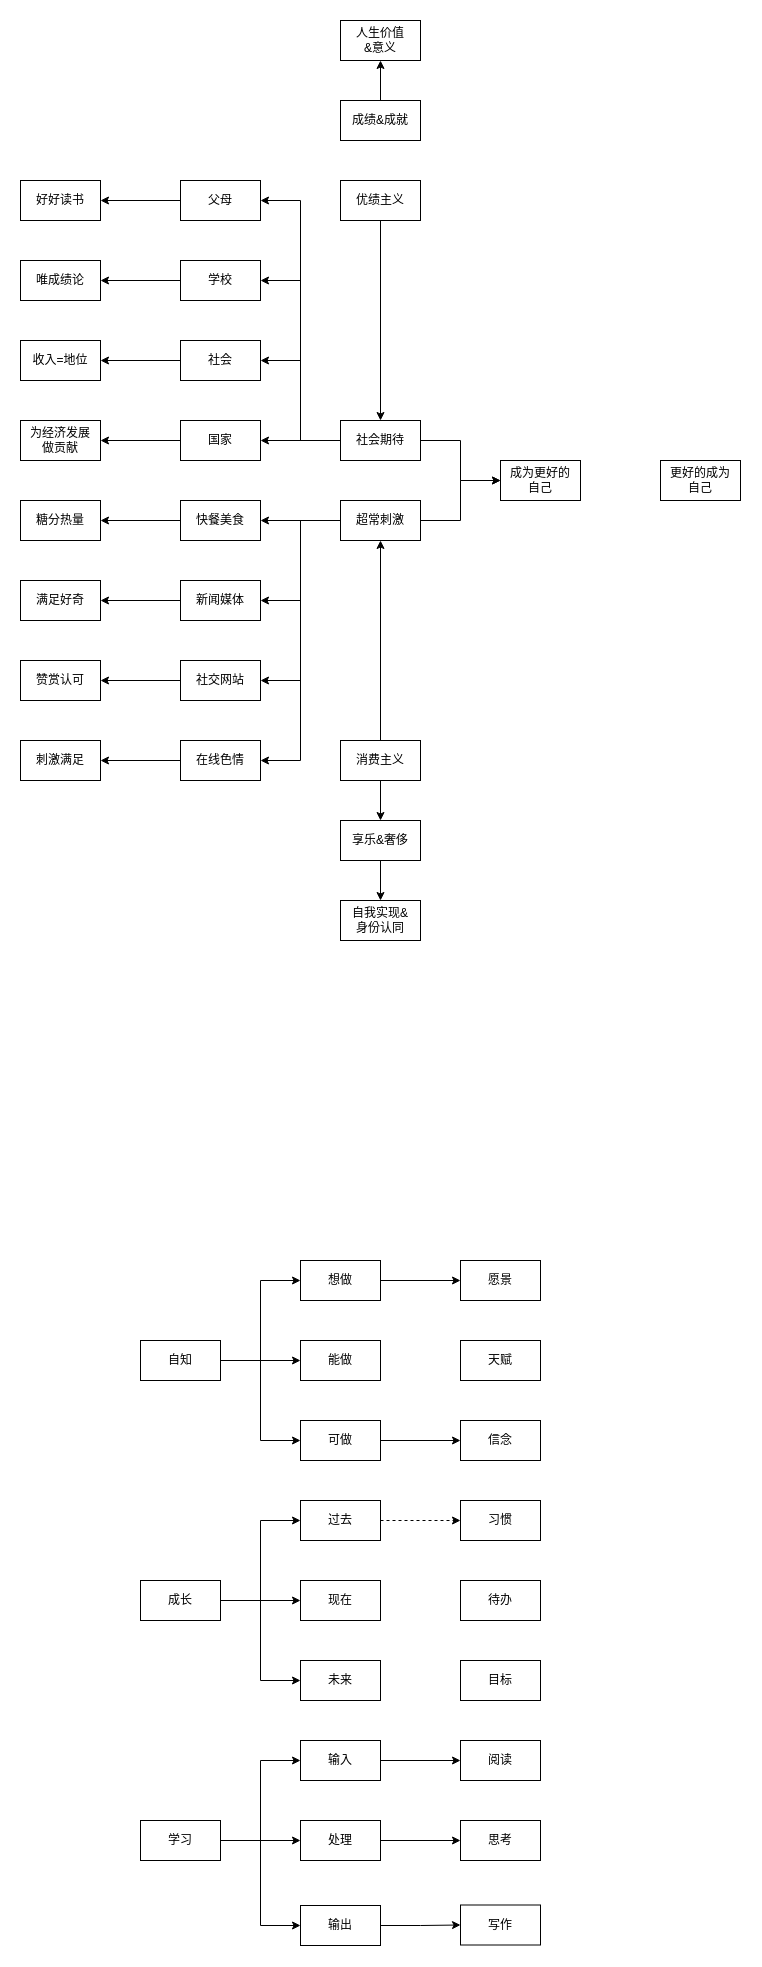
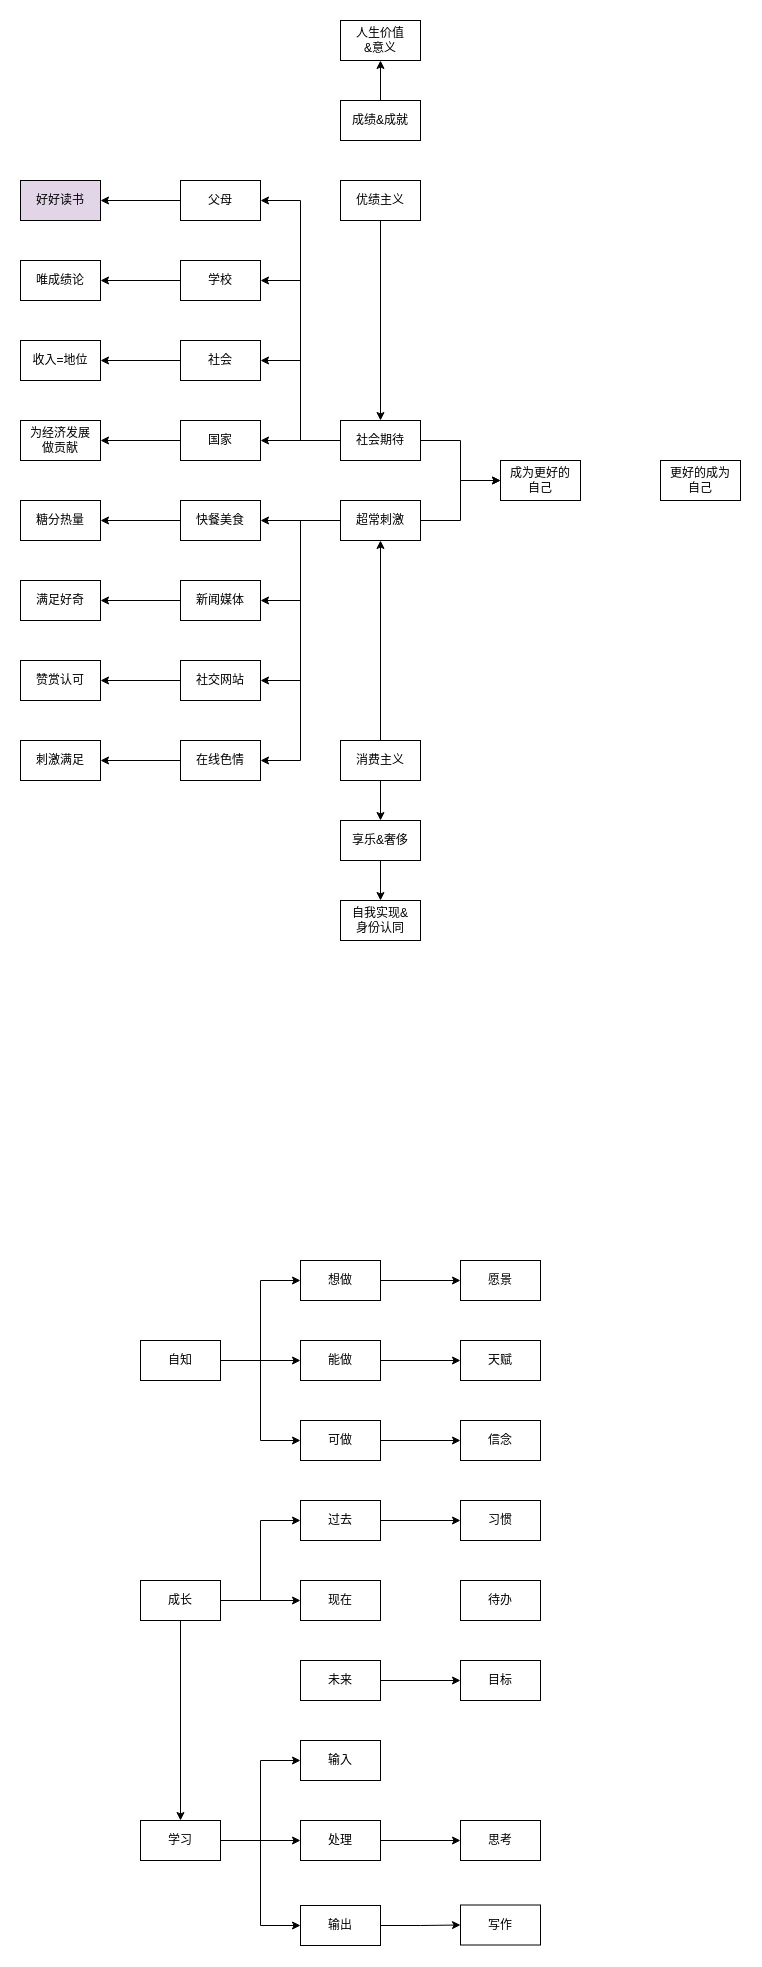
  <mxCell id="0" />
  <mxCell id="1" parent="0" />
  <mxCell id="2" style="edgeStyle=orthogonalEdgeStyle;rounded=0;orthogonalLoop=1;jettySize=auto;html=1;entryX=0;entryY=0.5;entryDx=0;entryDy=0;" parent="1" source="5" target="7" edge="1"><mxGeometry relative="1" as="geometry" /></mxCell>
  <mxCell id="3" style="edgeStyle=orthogonalEdgeStyle;rounded=0;orthogonalLoop=1;jettySize=auto;html=1;" parent="1" source="5" target="10" edge="1"><mxGeometry relative="1" as="geometry" /></mxCell>
- <mxCell id="4" style="edgeStyle=orthogonalEdgeStyle;rounded=0;orthogonalLoop=1;jettySize=auto;html=1;entryX=0;entryY=0.5;entryDx=0;entryDy=0;" parent="1" source="5" target="9" edge="1"><mxGeometry relative="1" as="geometry" /></mxCell>
+ <mxCell id="4" style="edgeStyle=orthogonalEdgeStyle;rounded=0;orthogonalLoop=1;jettySize=auto;html=1;" parent="1" source="5" target="17" edge="1"><mxGeometry relative="1" as="geometry" /></mxCell>
  <mxCell id="5" value="成长" style="rounded=0;whiteSpace=wrap;html=1;" parent="1" vertex="1"><mxGeometry x="140" y="1580" width="80" height="40" as="geometry" /></mxCell>
- <mxCell id="6" style="edgeStyle=orthogonalEdgeStyle;rounded=0;orthogonalLoop=1;jettySize=auto;html=1;entryX=0;entryY=0.5;entryDx=0;entryDy=0;dashed=1;" parent="1" source="7" target="11" edge="1"><mxGeometry relative="1" as="geometry" /></mxCell>
+ <mxCell id="6" style="edgeStyle=orthogonalEdgeStyle;rounded=0;orthogonalLoop=1;jettySize=auto;html=1;entryX=0;entryY=0.5;entryDx=0;entryDy=0;" parent="1" source="7" target="11" edge="1"><mxGeometry relative="1" as="geometry" /></mxCell>
  <mxCell id="7" value="过去" style="rounded=0;whiteSpace=wrap;html=1;" parent="1" vertex="1"><mxGeometry x="300" y="1500" width="80" height="40" as="geometry" /></mxCell>
+ <mxCell id="8" style="edgeStyle=orthogonalEdgeStyle;rounded=0;orthogonalLoop=1;jettySize=auto;html=1;" parent="1" source="9" target="13" edge="1"><mxGeometry relative="1" as="geometry" /></mxCell>
  <mxCell id="9" value="未来" style="rounded=0;whiteSpace=wrap;html=1;" parent="1" vertex="1"><mxGeometry x="300" y="1660" width="80" height="40" as="geometry" /></mxCell>
  <mxCell id="10" value="现在" style="rounded=0;whiteSpace=wrap;html=1;" parent="1" vertex="1"><mxGeometry x="300" y="1580" width="80" height="40" as="geometry" /></mxCell>
  <mxCell id="11" value="习惯" style="rounded=0;whiteSpace=wrap;html=1;" parent="1" vertex="1"><mxGeometry x="460" y="1500" width="80" height="40" as="geometry" /></mxCell>
  <mxCell id="12" value="待办" style="rounded=0;whiteSpace=wrap;html=1;" parent="1" vertex="1"><mxGeometry x="460" y="1580" width="80" height="40" as="geometry" /></mxCell>
  <mxCell id="13" value="目标" style="rounded=0;whiteSpace=wrap;html=1;" parent="1" vertex="1"><mxGeometry x="460" y="1660" width="80" height="40" as="geometry" /></mxCell>
  <mxCell id="14" style="edgeStyle=orthogonalEdgeStyle;rounded=0;orthogonalLoop=1;jettySize=auto;html=1;entryX=0;entryY=0.5;entryDx=0;entryDy=0;" parent="1" source="17" target="19" edge="1"><mxGeometry relative="1" as="geometry" /></mxCell>
  <mxCell id="15" style="edgeStyle=orthogonalEdgeStyle;rounded=0;orthogonalLoop=1;jettySize=auto;html=1;" parent="1" source="17" target="21" edge="1"><mxGeometry relative="1" as="geometry" /></mxCell>
  <mxCell id="16" style="edgeStyle=orthogonalEdgeStyle;rounded=0;orthogonalLoop=1;jettySize=auto;html=1;entryX=0;entryY=0.5;entryDx=0;entryDy=0;" parent="1" source="17" target="23" edge="1"><mxGeometry relative="1" as="geometry" /></mxCell>
  <mxCell id="17" value="学习" style="rounded=0;whiteSpace=wrap;html=1;" parent="1" vertex="1"><mxGeometry x="140" y="1820" width="80" height="40" as="geometry" /></mxCell>
- <mxCell id="18" style="edgeStyle=orthogonalEdgeStyle;rounded=0;orthogonalLoop=1;jettySize=auto;html=1;entryX=0;entryY=0.5;entryDx=0;entryDy=0;" parent="1" source="19" target="24" edge="1"><mxGeometry relative="1" as="geometry" /></mxCell>
  <mxCell id="19" value="输入" style="rounded=0;whiteSpace=wrap;html=1;" parent="1" vertex="1"><mxGeometry x="300" y="1740" width="80" height="40" as="geometry" /></mxCell>
  <mxCell id="20" style="edgeStyle=orthogonalEdgeStyle;rounded=0;orthogonalLoop=1;jettySize=auto;html=1;entryX=0;entryY=0.5;entryDx=0;entryDy=0;" parent="1" source="21" target="25" edge="1"><mxGeometry relative="1" as="geometry" /></mxCell>
  <mxCell id="21" value="处理" style="rounded=0;whiteSpace=wrap;html=1;" parent="1" vertex="1"><mxGeometry x="300" y="1820" width="80" height="40" as="geometry" /></mxCell>
  <mxCell id="22" style="edgeStyle=orthogonalEdgeStyle;rounded=0;orthogonalLoop=1;jettySize=auto;html=1;" parent="1" source="23" target="26" edge="1"><mxGeometry relative="1" as="geometry" /></mxCell>
  <mxCell id="23" value="输出" style="rounded=0;whiteSpace=wrap;html=1;" parent="1" vertex="1"><mxGeometry x="300" y="1905" width="80" height="40" as="geometry" /></mxCell>
- <mxCell id="24" value="阅读" style="rounded=0;whiteSpace=wrap;html=1;" parent="1" vertex="1"><mxGeometry x="460" y="1740" width="80" height="40" as="geometry" /></mxCell>
  <mxCell id="25" value="思考" style="rounded=0;whiteSpace=wrap;html=1;" parent="1" vertex="1"><mxGeometry x="460" y="1820" width="80" height="40" as="geometry" /></mxCell>
  <mxCell id="26" value="写作" style="rounded=0;whiteSpace=wrap;html=1;" parent="1" vertex="1"><mxGeometry x="460" y="1904.5" width="80" height="40" as="geometry" /></mxCell>
  <mxCell id="27" style="edgeStyle=orthogonalEdgeStyle;rounded=0;orthogonalLoop=1;jettySize=auto;html=1;entryX=0;entryY=0.5;entryDx=0;entryDy=0;" parent="1" source="30" target="36" edge="1"><mxGeometry relative="1" as="geometry" /></mxCell>
  <mxCell id="28" style="edgeStyle=orthogonalEdgeStyle;rounded=0;orthogonalLoop=1;jettySize=auto;html=1;" parent="1" source="30" target="34" edge="1"><mxGeometry relative="1" as="geometry" /></mxCell>
  <mxCell id="29" style="edgeStyle=orthogonalEdgeStyle;rounded=0;orthogonalLoop=1;jettySize=auto;html=1;entryX=0;entryY=0.5;entryDx=0;entryDy=0;" parent="1" source="30" target="32" edge="1"><mxGeometry relative="1" as="geometry" /></mxCell>
  <mxCell id="30" value="自知" style="rounded=0;whiteSpace=wrap;html=1;" parent="1" vertex="1"><mxGeometry x="140" y="1340" width="80" height="40" as="geometry" /></mxCell>
  <mxCell id="31" style="edgeStyle=orthogonalEdgeStyle;rounded=0;orthogonalLoop=1;jettySize=auto;html=1;entryX=0;entryY=0.5;entryDx=0;entryDy=0;" parent="1" source="32" target="39" edge="1"><mxGeometry relative="1" as="geometry" /></mxCell>
  <mxCell id="32" value="可做" style="rounded=0;whiteSpace=wrap;html=1;" parent="1" vertex="1"><mxGeometry x="300" y="1420" width="80" height="40" as="geometry" /></mxCell>
+ <mxCell id="33" style="edgeStyle=orthogonalEdgeStyle;rounded=0;orthogonalLoop=1;jettySize=auto;html=1;" parent="1" source="34" target="38" edge="1"><mxGeometry relative="1" as="geometry" /></mxCell>
  <mxCell id="34" value="能做" style="rounded=0;whiteSpace=wrap;html=1;" parent="1" vertex="1"><mxGeometry x="300" y="1340" width="80" height="40" as="geometry" /></mxCell>
  <mxCell id="35" style="edgeStyle=orthogonalEdgeStyle;rounded=0;orthogonalLoop=1;jettySize=auto;html=1;entryX=0;entryY=0.5;entryDx=0;entryDy=0;" parent="1" source="36" target="37" edge="1"><mxGeometry relative="1" as="geometry" /></mxCell>
  <mxCell id="36" value="想做" style="rounded=0;whiteSpace=wrap;html=1;" parent="1" vertex="1"><mxGeometry x="300" y="1260" width="80" height="40" as="geometry" /></mxCell>
  <mxCell id="37" value="愿景" style="rounded=0;whiteSpace=wrap;html=1;" parent="1" vertex="1"><mxGeometry x="460" y="1260" width="80" height="40" as="geometry" /></mxCell>
  <mxCell id="38" value="天赋" style="rounded=0;whiteSpace=wrap;html=1;" parent="1" vertex="1"><mxGeometry x="460" y="1340" width="80" height="40" as="geometry" /></mxCell>
  <mxCell id="39" value="信念" style="rounded=0;whiteSpace=wrap;html=1;" parent="1" vertex="1"><mxGeometry x="460" y="1420" width="80" height="40" as="geometry" /></mxCell>
  <mxCell id="40" value="成为更好的&lt;br&gt;自己" style="rounded=0;whiteSpace=wrap;html=1;" vertex="1" parent="1"><mxGeometry x="500" y="460" width="80" height="40" as="geometry" /></mxCell>
  <mxCell id="41" value="更好的成为&lt;br&gt;自己" style="rounded=0;whiteSpace=wrap;html=1;" vertex="1" parent="1"><mxGeometry x="660" y="460" width="80" height="40" as="geometry" /></mxCell>
  <mxCell id="42" style="edgeStyle=orthogonalEdgeStyle;rounded=0;orthogonalLoop=1;jettySize=auto;html=1;" edge="1" parent="1" source="43" target="49"><mxGeometry relative="1" as="geometry" /></mxCell>
  <mxCell id="43" value="优绩主义" style="rounded=0;whiteSpace=wrap;html=1;" vertex="1" parent="1"><mxGeometry x="340" y="180" width="80" height="40" as="geometry" /></mxCell>
  <mxCell id="44" style="edgeStyle=orthogonalEdgeStyle;rounded=0;orthogonalLoop=1;jettySize=auto;html=1;entryX=0;entryY=0.5;entryDx=0;entryDy=0;" edge="1" parent="1" source="49" target="40"><mxGeometry relative="1" as="geometry" /></mxCell>
  <mxCell id="45" style="edgeStyle=orthogonalEdgeStyle;rounded=0;orthogonalLoop=1;jettySize=auto;html=1;entryX=1;entryY=0.5;entryDx=0;entryDy=0;" edge="1" parent="1" source="49" target="60"><mxGeometry relative="1" as="geometry" /></mxCell>
  <mxCell id="46" style="edgeStyle=orthogonalEdgeStyle;rounded=0;orthogonalLoop=1;jettySize=auto;html=1;entryX=1;entryY=0.5;entryDx=0;entryDy=0;" edge="1" parent="1" source="49" target="62"><mxGeometry relative="1" as="geometry" /></mxCell>
  <mxCell id="47" style="edgeStyle=orthogonalEdgeStyle;rounded=0;orthogonalLoop=1;jettySize=auto;html=1;entryX=1;entryY=0.5;entryDx=0;entryDy=0;" edge="1" parent="1" source="49" target="64"><mxGeometry relative="1" as="geometry" /></mxCell>
  <mxCell id="48" style="edgeStyle=orthogonalEdgeStyle;rounded=0;orthogonalLoop=1;jettySize=auto;html=1;entryX=1;entryY=0.5;entryDx=0;entryDy=0;" edge="1" parent="1" source="49" target="66"><mxGeometry relative="1" as="geometry" /></mxCell>
  <mxCell id="49" value="社会期待" style="rounded=0;whiteSpace=wrap;html=1;" vertex="1" parent="1"><mxGeometry x="340" y="420" width="80" height="40" as="geometry" /></mxCell>
  <mxCell id="50" style="edgeStyle=orthogonalEdgeStyle;rounded=0;orthogonalLoop=1;jettySize=auto;html=1;" edge="1" parent="1" source="55" target="40"><mxGeometry relative="1" as="geometry" /></mxCell>
  <mxCell id="51" style="edgeStyle=orthogonalEdgeStyle;rounded=0;orthogonalLoop=1;jettySize=auto;html=1;entryX=1;entryY=0.5;entryDx=0;entryDy=0;" edge="1" parent="1" source="55" target="84"><mxGeometry relative="1" as="geometry" /></mxCell>
  <mxCell id="52" style="edgeStyle=orthogonalEdgeStyle;rounded=0;orthogonalLoop=1;jettySize=auto;html=1;entryX=1;entryY=0.5;entryDx=0;entryDy=0;" edge="1" parent="1" source="55" target="82"><mxGeometry relative="1" as="geometry" /></mxCell>
  <mxCell id="53" style="edgeStyle=orthogonalEdgeStyle;rounded=0;orthogonalLoop=1;jettySize=auto;html=1;entryX=1;entryY=0.5;entryDx=0;entryDy=0;" edge="1" parent="1" source="55" target="78"><mxGeometry relative="1" as="geometry" /></mxCell>
  <mxCell id="54" style="edgeStyle=orthogonalEdgeStyle;rounded=0;orthogonalLoop=1;jettySize=auto;html=1;entryX=1;entryY=0.5;entryDx=0;entryDy=0;" edge="1" parent="1" source="55" target="80"><mxGeometry relative="1" as="geometry" /></mxCell>
  <mxCell id="55" value="超常刺激" style="rounded=0;whiteSpace=wrap;html=1;" vertex="1" parent="1"><mxGeometry x="340" y="500" width="80" height="40" as="geometry" /></mxCell>
  <mxCell id="56" style="edgeStyle=orthogonalEdgeStyle;rounded=0;orthogonalLoop=1;jettySize=auto;html=1;" edge="1" parent="1" source="58" target="55"><mxGeometry relative="1" as="geometry" /></mxCell>
  <mxCell id="57" style="edgeStyle=orthogonalEdgeStyle;rounded=0;orthogonalLoop=1;jettySize=auto;html=1;" edge="1" parent="1" source="58" target="75"><mxGeometry relative="1" as="geometry" /></mxCell>
  <mxCell id="58" value="消费主义" style="rounded=0;whiteSpace=wrap;html=1;" vertex="1" parent="1"><mxGeometry x="340" y="740" width="80" height="40" as="geometry" /></mxCell>
  <mxCell id="59" style="edgeStyle=orthogonalEdgeStyle;rounded=0;orthogonalLoop=1;jettySize=auto;html=1;" edge="1" parent="1" source="60" target="67"><mxGeometry relative="1" as="geometry" /></mxCell>
  <mxCell id="60" value="父母" style="rounded=0;whiteSpace=wrap;html=1;" vertex="1" parent="1"><mxGeometry x="180" y="180" width="80" height="40" as="geometry" /></mxCell>
  <mxCell id="61" style="edgeStyle=orthogonalEdgeStyle;rounded=0;orthogonalLoop=1;jettySize=auto;html=1;" edge="1" parent="1" source="62" target="68"><mxGeometry relative="1" as="geometry" /></mxCell>
  <mxCell id="62" value="学校" style="rounded=0;whiteSpace=wrap;html=1;" vertex="1" parent="1"><mxGeometry x="180" y="260" width="80" height="40" as="geometry" /></mxCell>
  <mxCell id="63" style="edgeStyle=orthogonalEdgeStyle;rounded=0;orthogonalLoop=1;jettySize=auto;html=1;" edge="1" parent="1" source="64" target="69"><mxGeometry relative="1" as="geometry" /></mxCell>
  <mxCell id="64" value="社会" style="rounded=0;whiteSpace=wrap;html=1;" vertex="1" parent="1"><mxGeometry x="180" y="340" width="80" height="40" as="geometry" /></mxCell>
  <mxCell id="65" style="edgeStyle=orthogonalEdgeStyle;rounded=0;orthogonalLoop=1;jettySize=auto;html=1;" edge="1" parent="1" source="66" target="70"><mxGeometry relative="1" as="geometry" /></mxCell>
  <mxCell id="66" value="国家" style="rounded=0;whiteSpace=wrap;html=1;" vertex="1" parent="1"><mxGeometry x="180" y="420" width="80" height="40" as="geometry" /></mxCell>
- <mxCell id="67" value="好好读书" style="rounded=0;whiteSpace=wrap;html=1;" vertex="1" parent="1"><mxGeometry x="20" y="180" width="80" height="40" as="geometry" /></mxCell>
+ <mxCell id="67" value="好好读书" style="rounded=0;whiteSpace=wrap;html=1;fillColor=#e1d5e7;" vertex="1" parent="1"><mxGeometry x="20" y="180" width="80" height="40" as="geometry" /></mxCell>
  <mxCell id="68" value="唯成绩论" style="rounded=0;whiteSpace=wrap;html=1;" vertex="1" parent="1"><mxGeometry x="20" y="260" width="80" height="40" as="geometry" /></mxCell>
  <mxCell id="69" value="收入=地位" style="rounded=0;whiteSpace=wrap;html=1;" vertex="1" parent="1"><mxGeometry x="20" y="340" width="80" height="40" as="geometry" /></mxCell>
  <mxCell id="70" value="为经济发展&lt;br&gt;做贡献" style="rounded=0;whiteSpace=wrap;html=1;" vertex="1" parent="1"><mxGeometry x="20" y="420" width="80" height="40" as="geometry" /></mxCell>
  <mxCell id="71" value="" style="edgeStyle=orthogonalEdgeStyle;rounded=0;orthogonalLoop=1;jettySize=auto;html=1;entryX=0.5;entryY=1;entryDx=0;entryDy=0;" edge="1" parent="1" source="72" target="73"><mxGeometry relative="1" as="geometry" /></mxCell>
  <mxCell id="72" value="成绩&amp;amp;成就" style="rounded=0;whiteSpace=wrap;html=1;" vertex="1" parent="1"><mxGeometry x="340" y="100" width="80" height="40" as="geometry" /></mxCell>
  <mxCell id="73" value="人生价值&lt;br&gt;&amp;amp;意义" style="rounded=0;whiteSpace=wrap;html=1;" vertex="1" parent="1"><mxGeometry x="340" y="20" width="80" height="40" as="geometry" /></mxCell>
  <mxCell id="74" style="edgeStyle=orthogonalEdgeStyle;rounded=0;orthogonalLoop=1;jettySize=auto;html=1;" edge="1" parent="1" source="75" target="76"><mxGeometry relative="1" as="geometry" /></mxCell>
  <mxCell id="75" value="享乐&amp;amp;奢侈" style="rounded=0;whiteSpace=wrap;html=1;" vertex="1" parent="1"><mxGeometry x="340" y="820" width="80" height="40" as="geometry" /></mxCell>
  <mxCell id="76" value="自我实现&amp;amp;&lt;br&gt;身份认同" style="rounded=0;whiteSpace=wrap;html=1;" vertex="1" parent="1"><mxGeometry x="340" y="900" width="80" height="40" as="geometry" /></mxCell>
  <mxCell id="77" style="edgeStyle=orthogonalEdgeStyle;rounded=0;orthogonalLoop=1;jettySize=auto;html=1;" edge="1" parent="1" source="78" target="86"><mxGeometry relative="1" as="geometry" /></mxCell>
  <mxCell id="78" value="社交网站" style="rounded=0;whiteSpace=wrap;html=1;" vertex="1" parent="1"><mxGeometry x="180" y="660" width="80" height="40" as="geometry" /></mxCell>
  <mxCell id="79" style="edgeStyle=orthogonalEdgeStyle;rounded=0;orthogonalLoop=1;jettySize=auto;html=1;" edge="1" parent="1" source="80" target="87"><mxGeometry relative="1" as="geometry" /></mxCell>
  <mxCell id="80" value="在线色情" style="rounded=0;whiteSpace=wrap;html=1;" vertex="1" parent="1"><mxGeometry x="180" y="740" width="80" height="40" as="geometry" /></mxCell>
  <mxCell id="81" style="edgeStyle=orthogonalEdgeStyle;rounded=0;orthogonalLoop=1;jettySize=auto;html=1;" edge="1" parent="1" source="82" target="85"><mxGeometry relative="1" as="geometry" /></mxCell>
  <mxCell id="82" value="新闻媒体" style="rounded=0;whiteSpace=wrap;html=1;" vertex="1" parent="1"><mxGeometry x="180" y="580" width="80" height="40" as="geometry" /></mxCell>
  <mxCell id="83" style="edgeStyle=orthogonalEdgeStyle;rounded=0;orthogonalLoop=1;jettySize=auto;html=1;entryX=1;entryY=0.5;entryDx=0;entryDy=0;" edge="1" parent="1" source="84" target="88"><mxGeometry relative="1" as="geometry" /></mxCell>
  <mxCell id="84" value="快餐美食" style="rounded=0;whiteSpace=wrap;html=1;" vertex="1" parent="1"><mxGeometry x="180" y="500" width="80" height="40" as="geometry" /></mxCell>
  <mxCell id="85" value="满足好奇" style="rounded=0;whiteSpace=wrap;html=1;" vertex="1" parent="1"><mxGeometry x="20" y="580" width="80" height="40" as="geometry" /></mxCell>
  <mxCell id="86" value="赞赏认可" style="rounded=0;whiteSpace=wrap;html=1;" vertex="1" parent="1"><mxGeometry x="20" y="660" width="80" height="40" as="geometry" /></mxCell>
  <mxCell id="87" value="刺激满足" style="rounded=0;whiteSpace=wrap;html=1;" vertex="1" parent="1"><mxGeometry x="20" y="740" width="80" height="40" as="geometry" /></mxCell>
  <mxCell id="88" value="糖分热量" style="rounded=0;whiteSpace=wrap;html=1;" vertex="1" parent="1"><mxGeometry x="20" y="500" width="80" height="40" as="geometry" /></mxCell>
